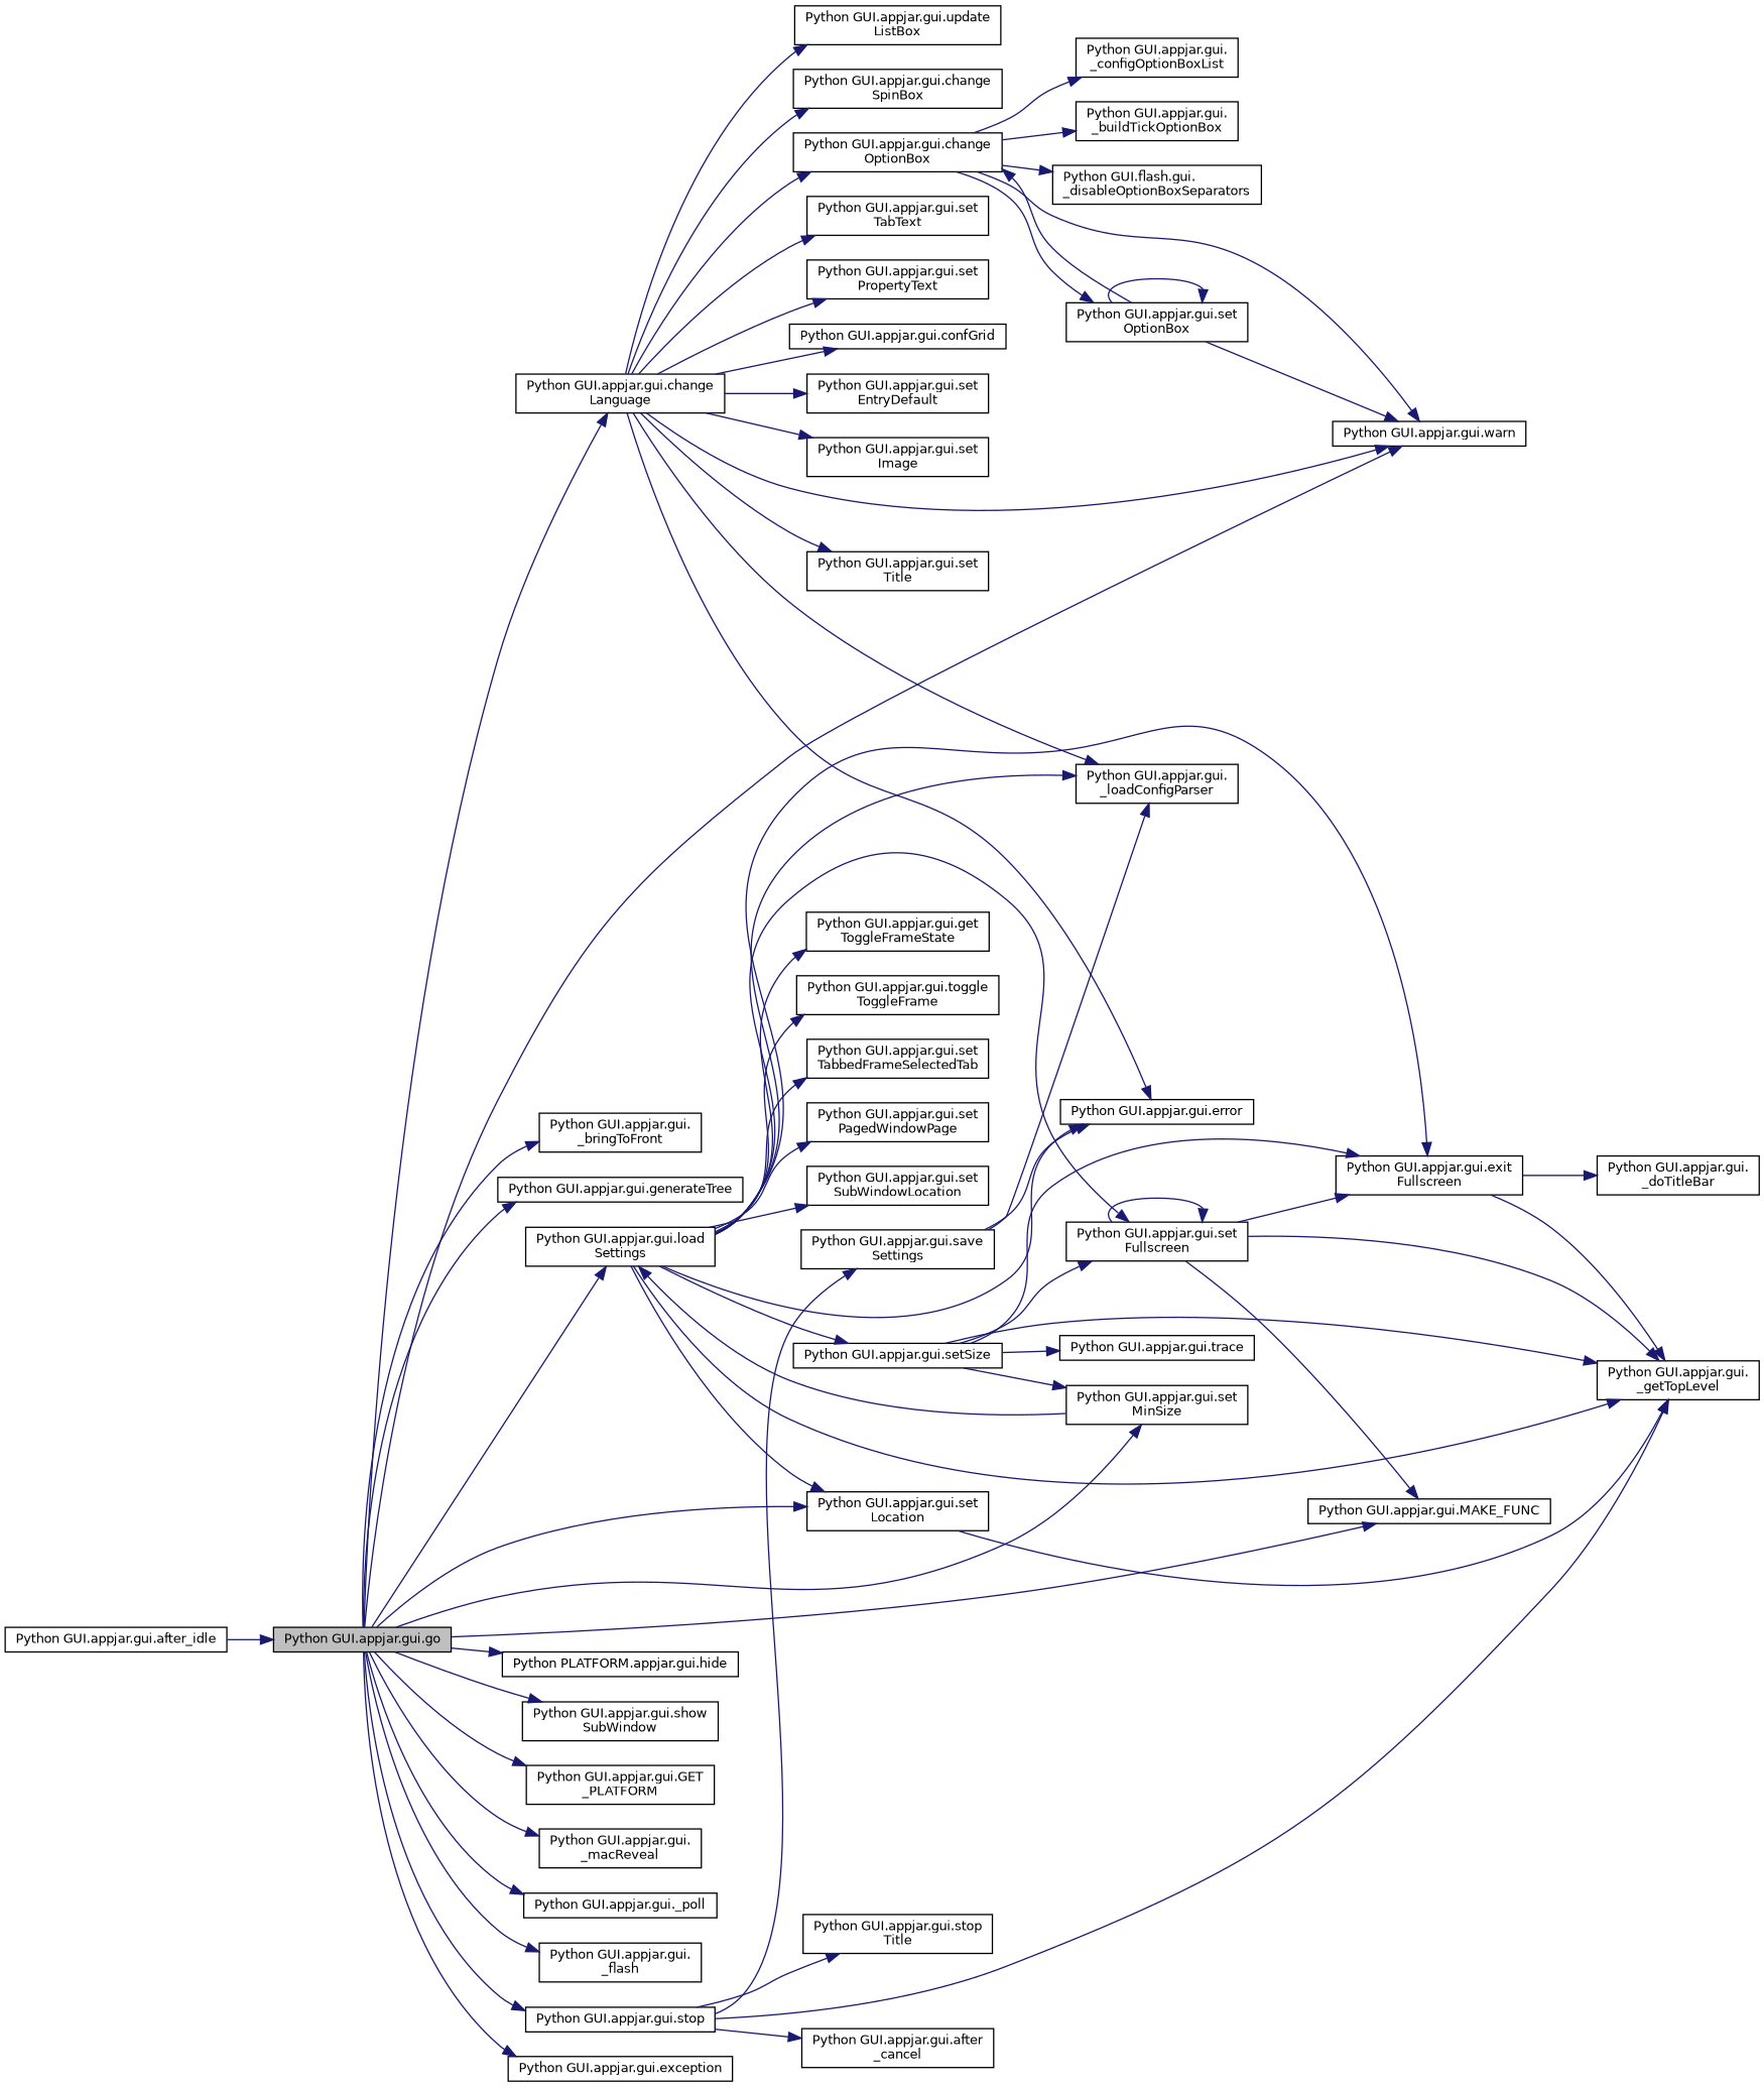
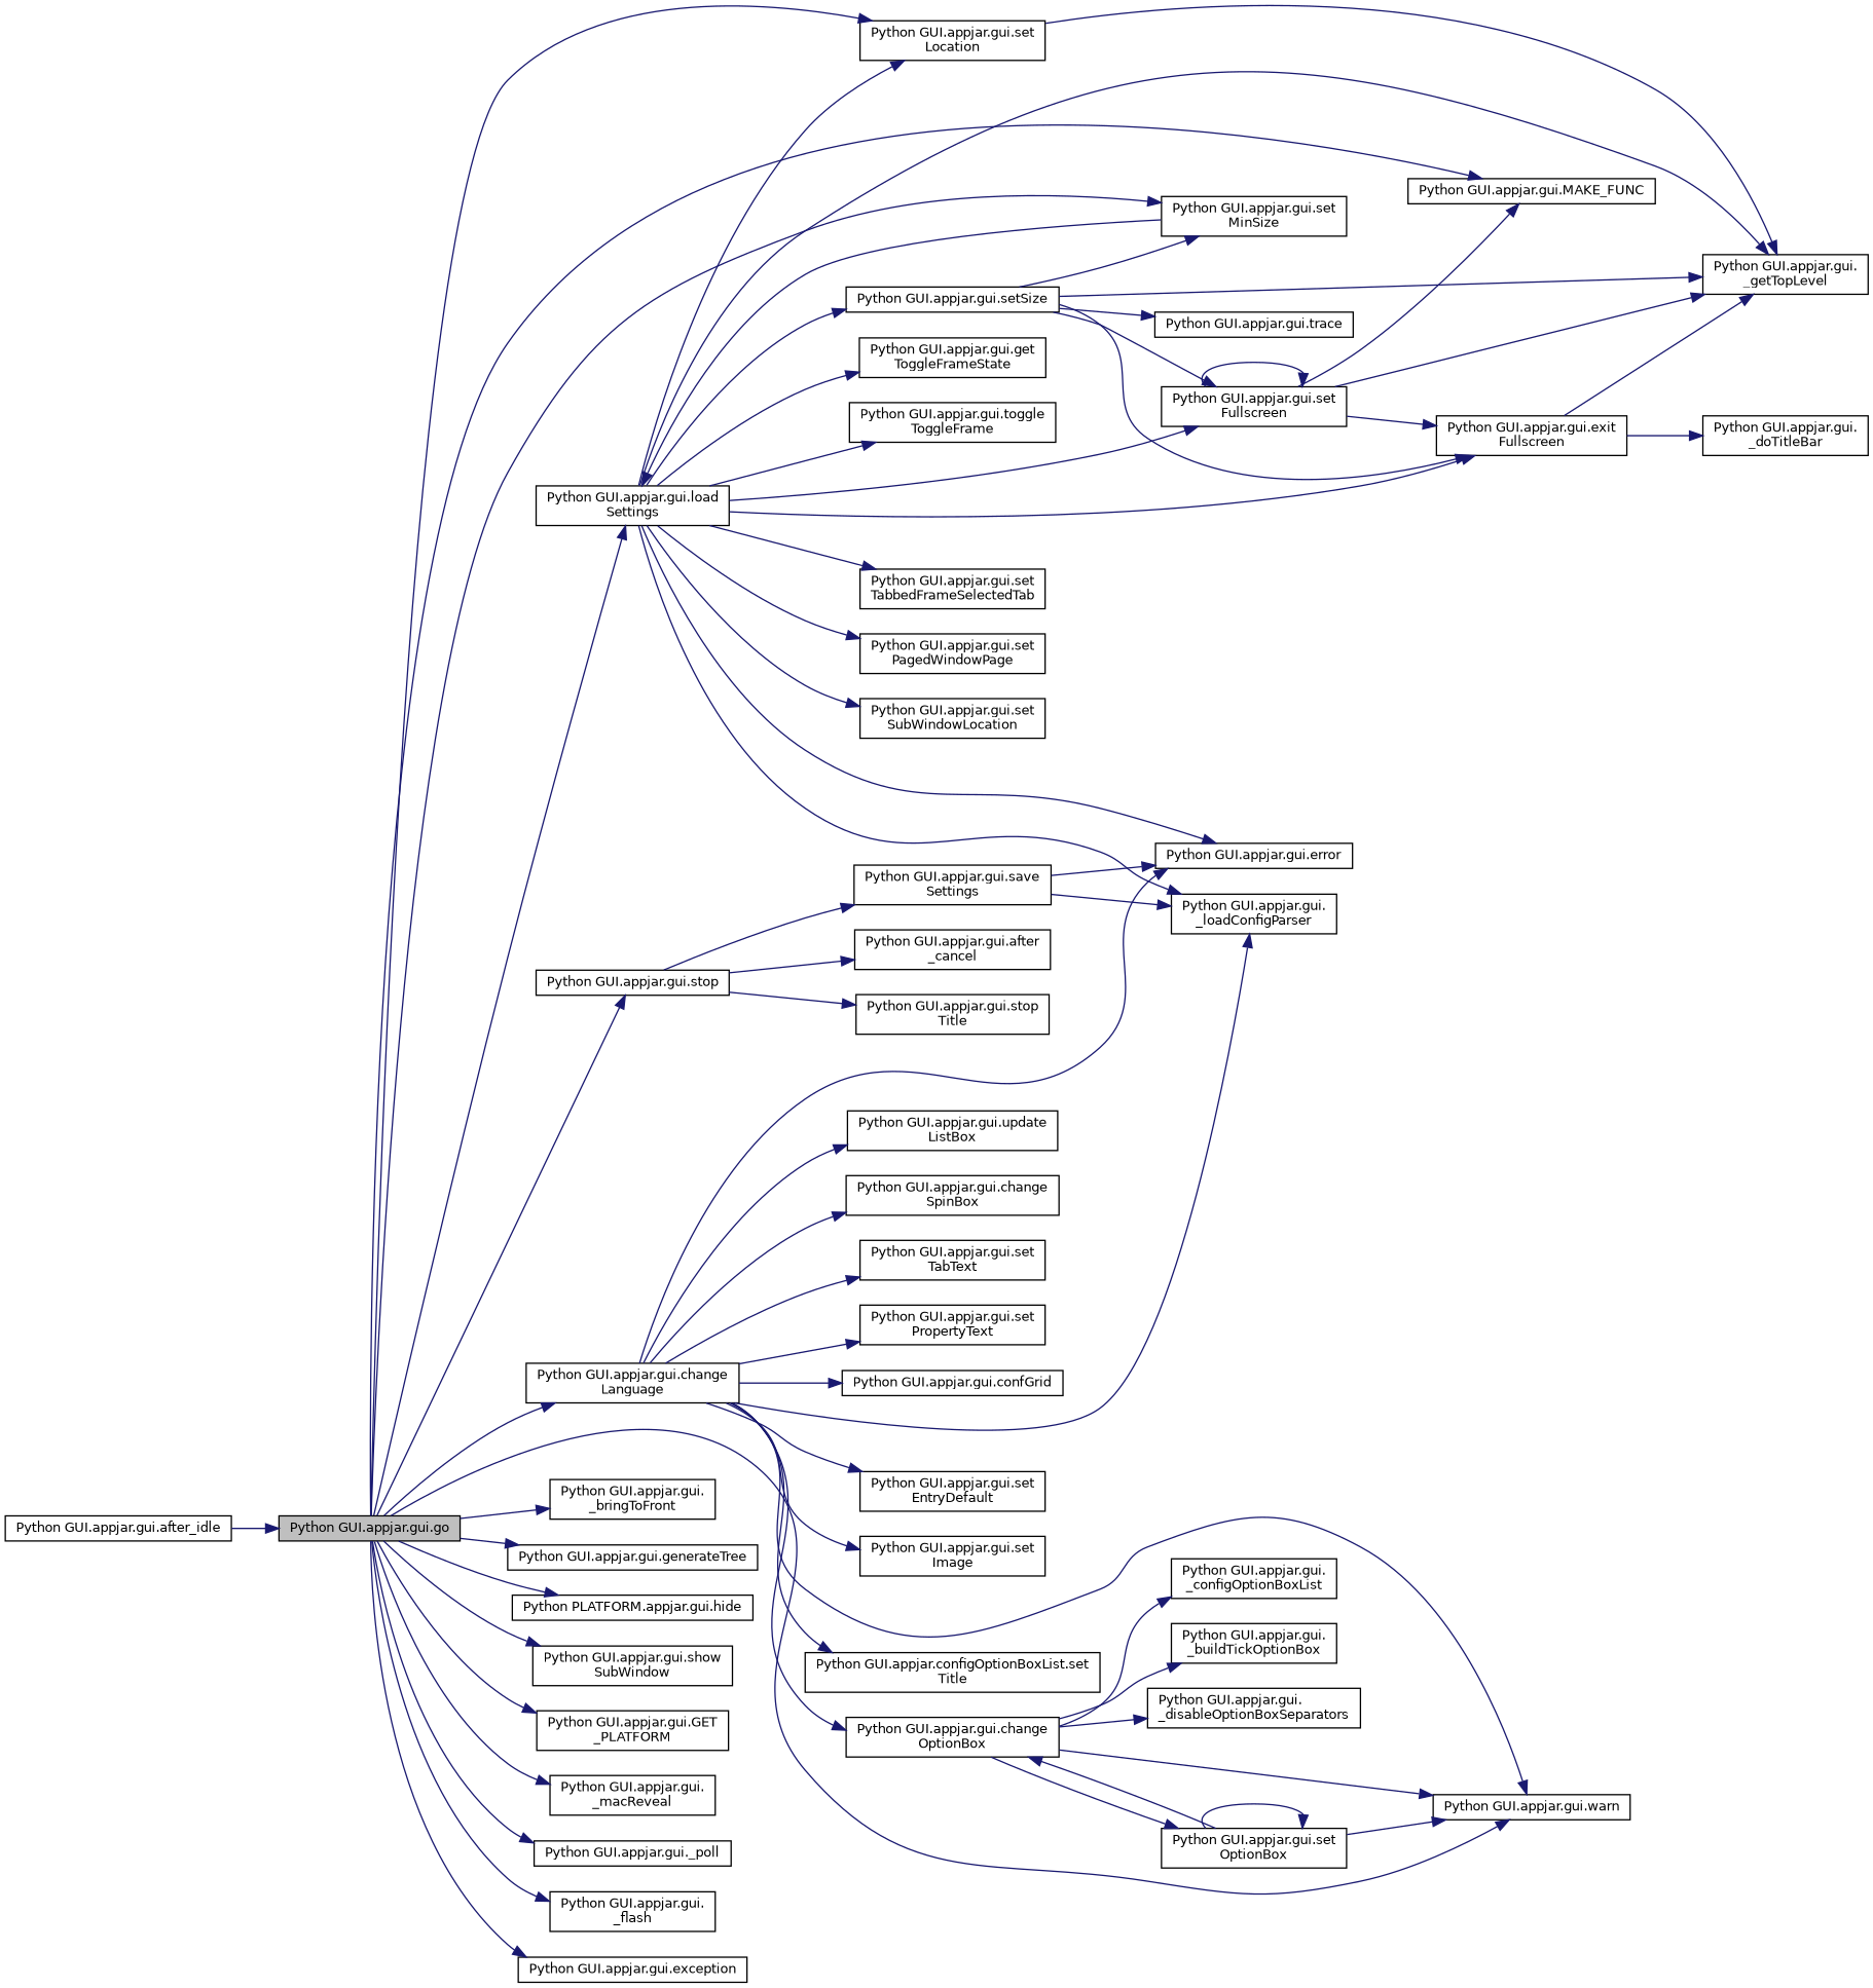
  digraph {
    rankdir=LR
    node [color=black fillcolor=white fontname=Helvetica fontsize=10 shape=record style=filled]
    edge [color=midnightblue fontname=Helvetica fontsize=10 labelfontname=Helvetica labelfontsize=10 style=solid]
    n1 [fillcolor=grey75 fontcolor=black height=0.2 label="Python GUI.appjar.gui.go" width=0.4]
    n2 [height=0.2 label="Python GUI.appjar.gui.change\lLanguage" width=0.4]
    n3 [height=0.2 label="Python GUI.appjar.gui.warn" width=0.4]
    n4 [height=0.2 label="Python GUI.appjar.gui.\l_bringToFront" width=0.4]
    n5 [height=0.2 label="Python GUI.appjar.gui.generateTree" width=0.4]
    n6 [height=0.2 label="Python GUI.appjar.gui.load\lSettings" width=0.4]
    n7 [height=0.2 label="Python GUI.appjar.gui.MAKE_FUNC" width=0.4]
    n8 [height=0.2 label="Python GUI.appjar.gui.set\lMinSize" width=0.4]
    n9 [height=0.2 label="Python GUI.appjar.gui.set\lLocation" width=0.4]
    n10 [height=0.2 label="Python PLATFORM.appjar.gui.hide" width=0.4]
    n11 [height=0.2 label="Python GUI.appjar.gui.show\lSubWindow" width=0.4]
    n12 [height=0.2 label="Python GUI.appjar.gui.GET\l_PLATFORM" width=0.4]
    n13 [height=0.2 label="Python GUI.appjar.gui.\l_macReveal" width=0.4]
    n14 [height=0.2 label="Python GUI.appjar.gui._poll" width=0.4]
    n15 [height=0.2 label="Python GUI.appjar.gui.\l_flash" width=0.4]
    n16 [height=0.2 label="Python GUI.appjar.gui.stop" width=0.4]
    n17 [height=0.2 label="Python GUI.appjar.gui.exception" width=0.4]
    n18 [height=0.2 label="Python GUI.appjar.gui.\l_loadConfigParser" width=0.4]
    n19 [height=0.2 label="Python GUI.appjar.gui.error" width=0.4]
-   n20 [height=0.2 label="Python GUI.appjar.gui.set\lTitle" width=0.4]
+   n20 [height=0.2 label="Python GUI.appjar.configOptionBoxList.set\lTitle" width=0.4]
    n21 [height=0.2 label="Python GUI.appjar.gui.update\lListBox" width=0.4]
    n22 [height=0.2 label="Python GUI.appjar.gui.change\lSpinBox" width=0.4]
    n23 [height=0.2 label="Python GUI.appjar.gui.change\lOptionBox" width=0.4]
    n24 [height=0.2 label="Python GUI.appjar.gui.set\lTabText" width=0.4]
    n25 [height=0.2 label="Python GUI.appjar.gui.set\lPropertyText" width=0.4]
    n26 [height=0.2 label="Python GUI.appjar.gui.confGrid" width=0.4]
    n27 [height=0.2 label="Python GUI.appjar.gui.set\lEntryDefault" width=0.4]
    n28 [height=0.2 label="Python GUI.appjar.gui.set\lImage" width=0.4]
    n29 [height=0.2 label="Python GUI.appjar.gui.setSize" width=0.4]
    n30 [height=0.2 label="Python GUI.appjar.gui.\l_getTopLevel" width=0.4]
    n31 [height=0.2 label="Python GUI.appjar.gui.set\lFullscreen" width=0.4]
    n32 [height=0.2 label="Python GUI.appjar.gui.exit\lFullscreen" width=0.4]
    n33 [height=0.2 label="Python GUI.appjar.gui.get\lToggleFrameState" width=0.4]
    n34 [height=0.2 label="Python GUI.appjar.gui.toggle\lToggleFrame" width=0.4]
    n35 [height=0.2 label="Python GUI.appjar.gui.set\lTabbedFrameSelectedTab" width=0.4]
    n36 [height=0.2 label="Python GUI.appjar.gui.set\lPagedWindowPage" width=0.4]
    n37 [height=0.2 label="Python GUI.appjar.gui.set\lSubWindowLocation" width=0.4]
    n38 [height=0.2 label="Python GUI.appjar.gui.after_idle" width=0.4]
    n39 [height=0.2 label="Python GUI.appjar.gui.save\lSettings" width=0.4]
    n40 [height=0.2 label="Python GUI.appjar.gui.after\l_cancel" width=0.4]
    n41 [height=0.2 label="Python GUI.appjar.gui.stop\lTitle" width=0.4]
    n42 [height=0.2 label="Python GUI.appjar.gui.\l_configOptionBoxList" width=0.4]
    n43 [height=0.2 label="Python GUI.appjar.gui.\l_buildTickOptionBox" width=0.4]
-   n44 [height=0.2 label="Python GUI.flash.gui.\l_disableOptionBoxSeparators" width=0.4]
+   n44 [height=0.2 label="Python GUI.appjar.gui.\l_disableOptionBoxSeparators" width=0.4]
    n45 [height=0.2 label="Python GUI.appjar.gui.set\lOptionBox" width=0.4]
    n46 [height=0.2 label="Python GUI.appjar.gui.trace" width=0.4]
    n47 [height=0.2 label="Python GUI.appjar.gui.\l_doTitleBar" width=0.4]
    n1 -> n2
    n1 -> n3
    n1 -> n4
    n1 -> n5
    n1 -> n6
    n1 -> n7
    n1 -> n8
    n1 -> n9
    n1 -> n10
    n1 -> n11
    n1 -> n12
    n1 -> n13
    n1 -> n14
    n1 -> n15
    n1 -> n16
    n1 -> n17
    n2 -> n3
    n2 -> n18
    n2 -> n19
    n2 -> n20
    n2 -> n21
    n2 -> n22
    n2 -> n23
    n2 -> n24
    n2 -> n25
    n2 -> n26
    n2 -> n27
    n2 -> n28
    n6 -> n9
    n6 -> n18
    n6 -> n19
    n6 -> n29
    n6 -> n30
    n6 -> n31
    n6 -> n32
    n6 -> n33
    n6 -> n34
    n6 -> n35
    n6 -> n36
    n6 -> n37
    n8 -> n6
    n9 -> n30
-   n16 -> n30
    n16 -> n39
    n16 -> n40
    n16 -> n41
    n23 -> n3
    n23 -> n42
    n23 -> n43
    n23 -> n44
    n23 -> n45
    n29 -> n8
    n29 -> n30
    n29 -> n31
    n29 -> n32
    n29 -> n46
    n31 -> n7
    n31 -> n30
    n31 -> n31
    n31 -> n32
    n32 -> n30
    n32 -> n47
    n38 -> n1
    n39 -> n18
    n39 -> n19
    n45 -> n3
    n45 -> n23
    n45 -> n45
  }
